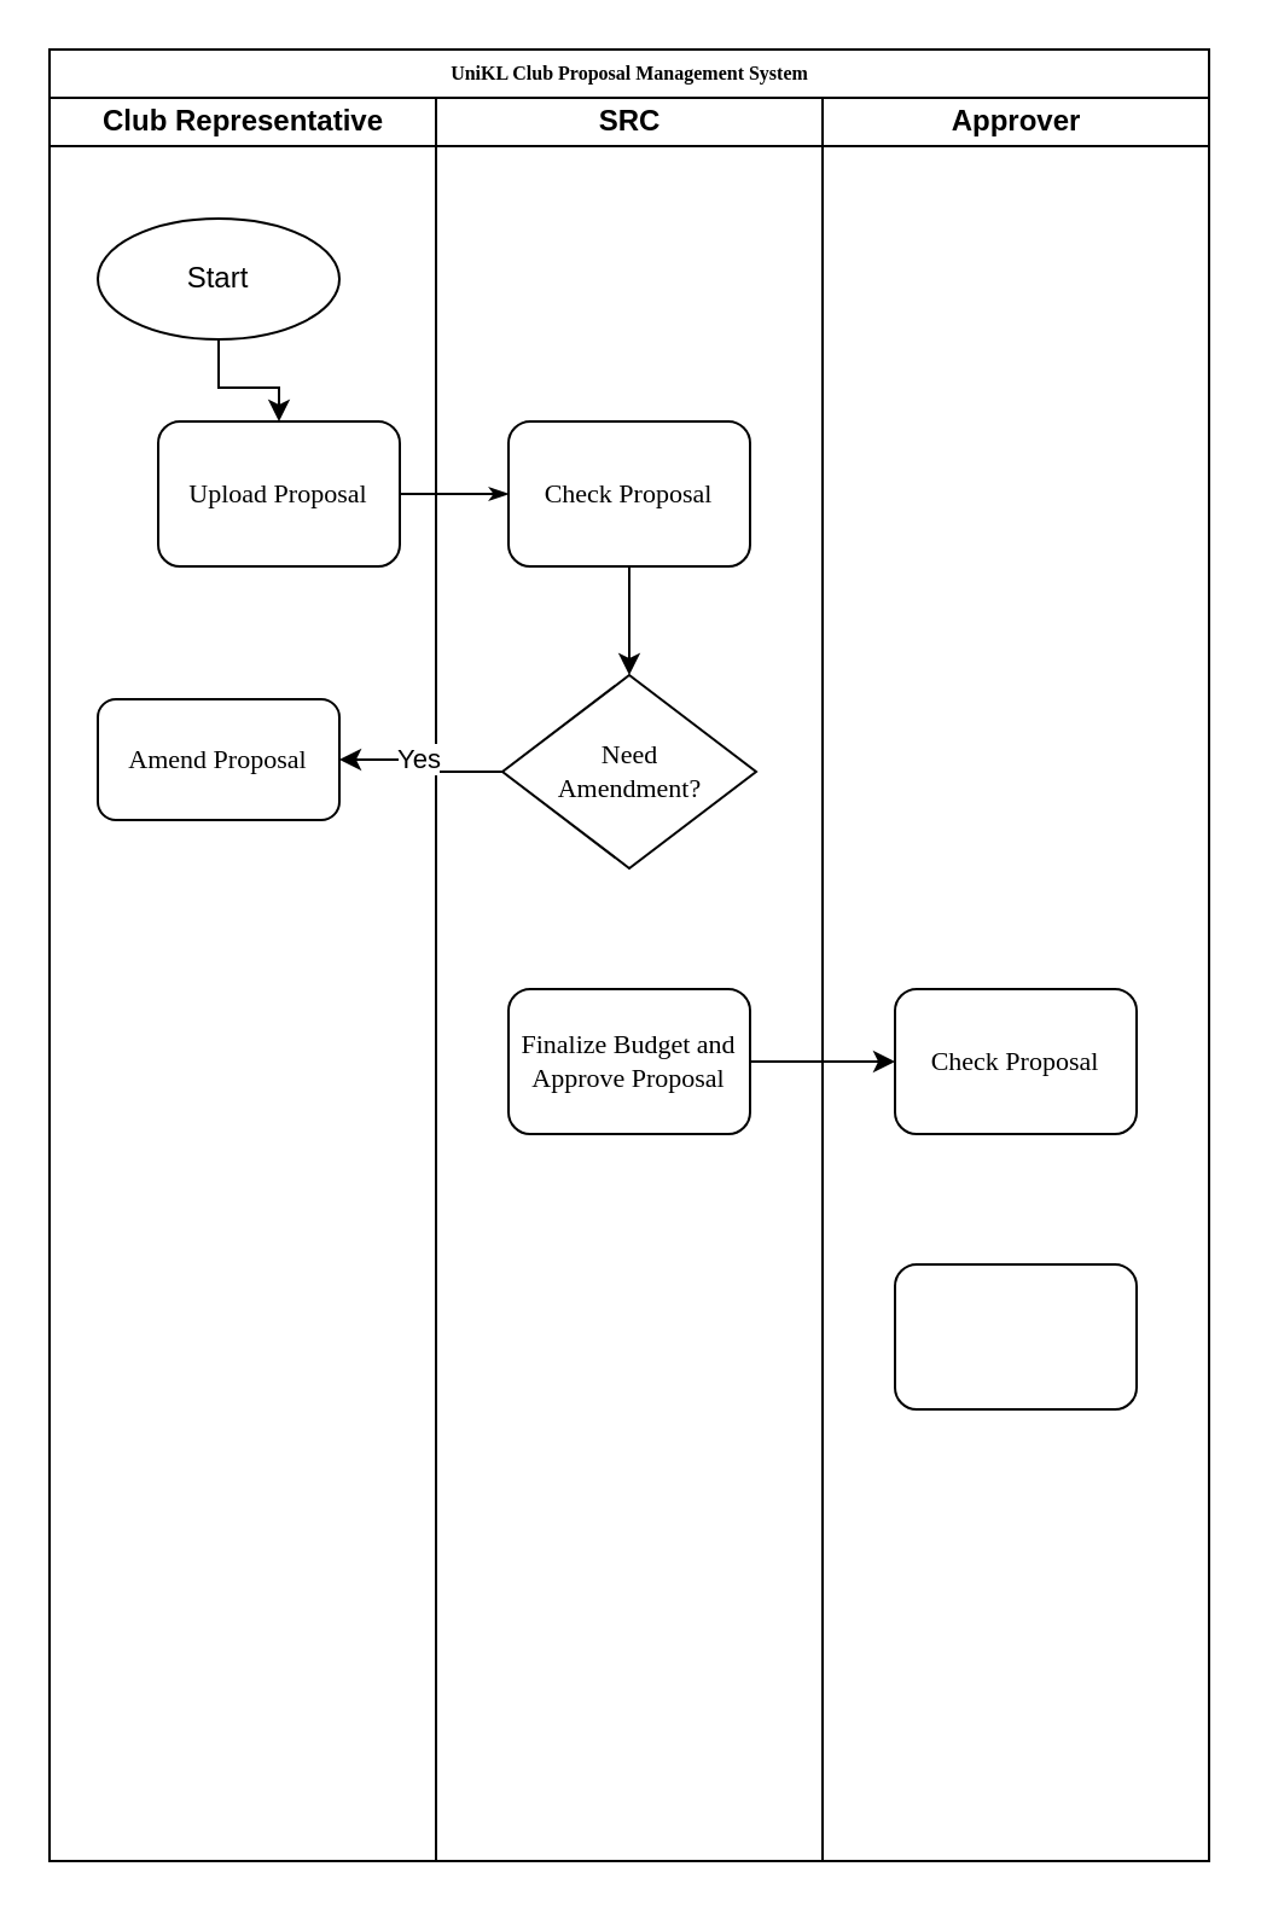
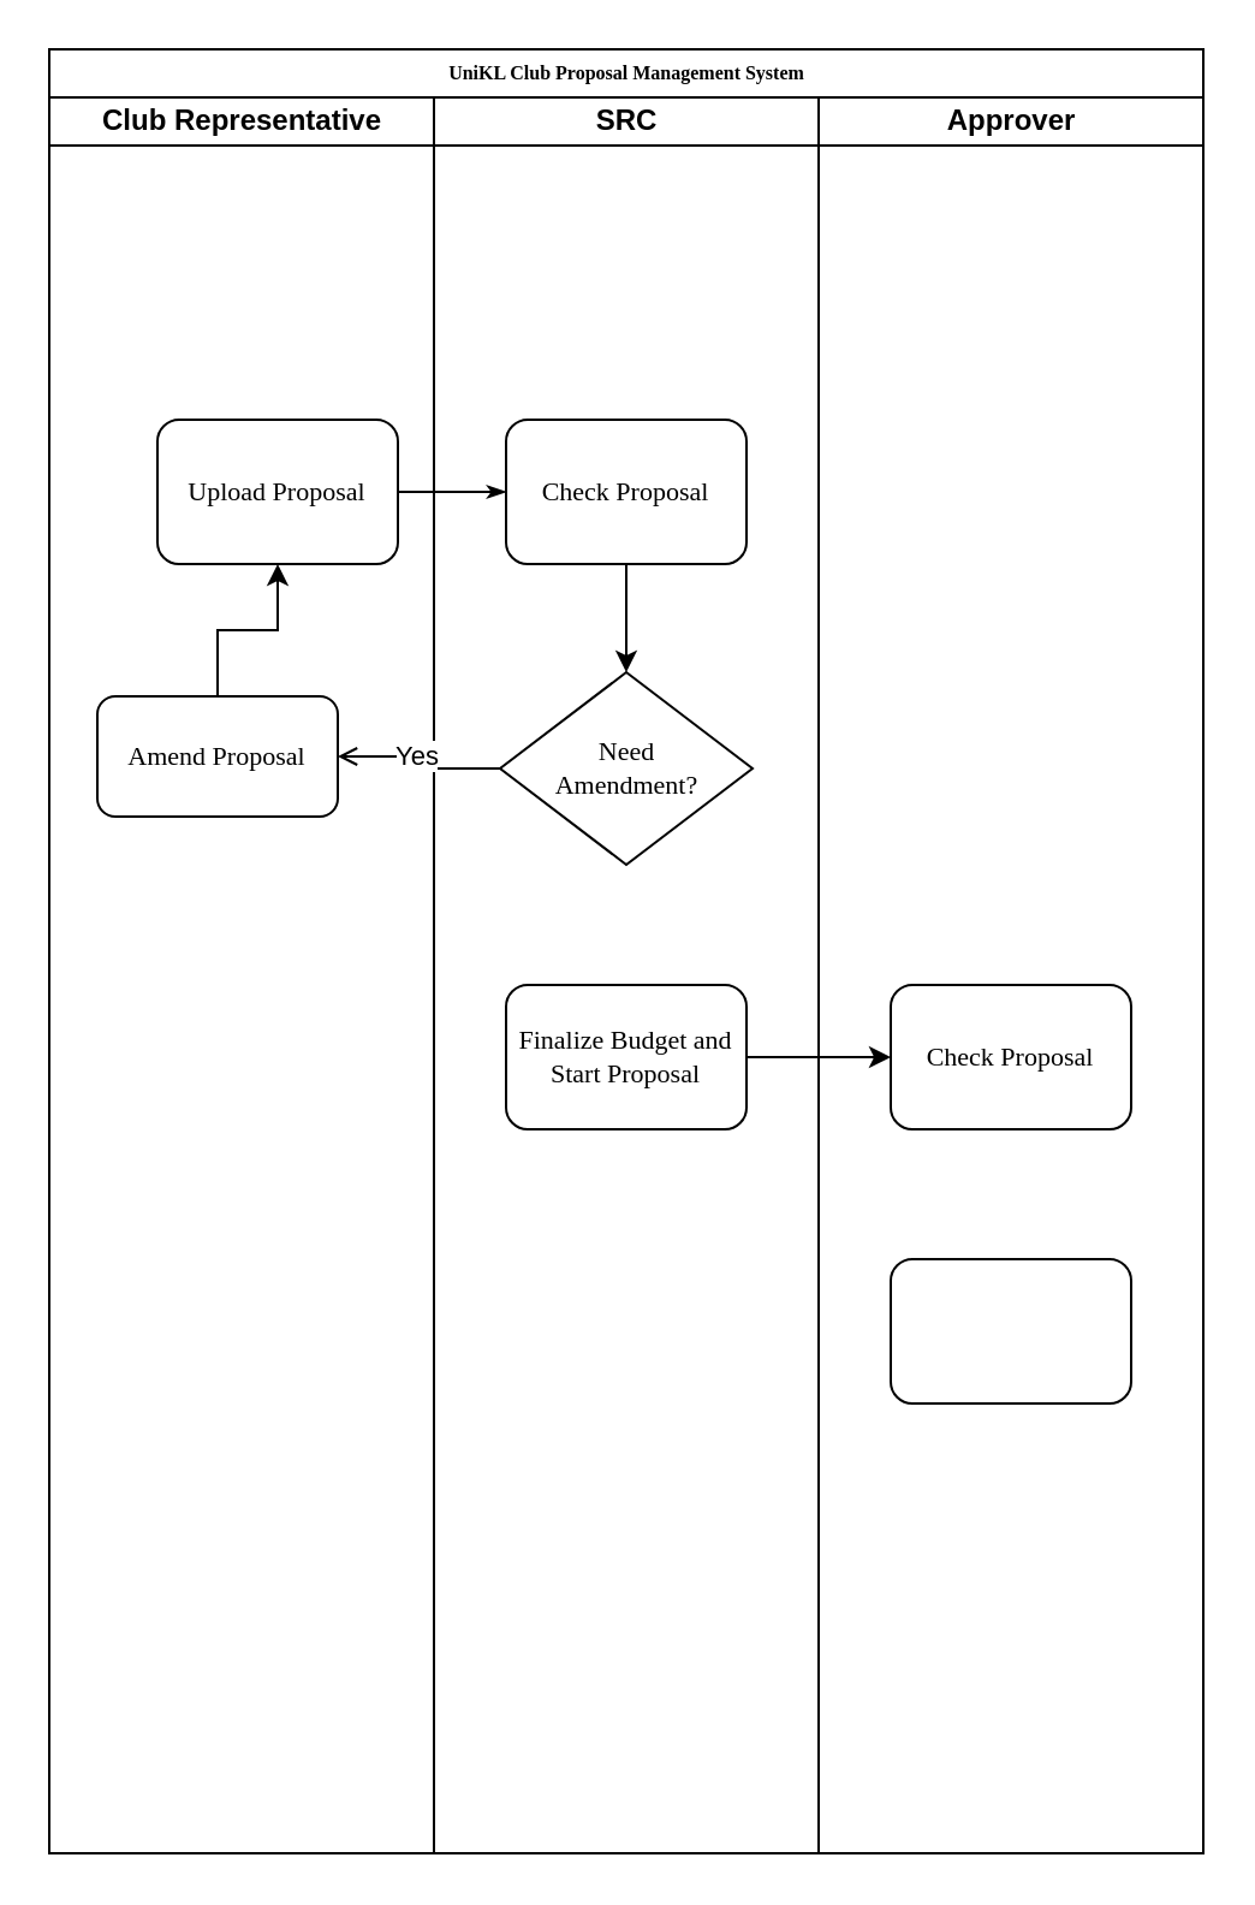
  <mxCell id="0" />
  <mxCell id="1" parent="0" />
  <mxCell id="2" value="UniKL Club Proposal Management System" style="swimlane;html=1;childLayout=stackLayout;startSize=20;rounded=0;shadow=0;labelBackgroundColor=none;strokeWidth=1;fontFamily=Verdana;fontSize=8;align=center;" parent="1" vertex="1"><mxGeometry x="20" y="20" width="480" height="750" as="geometry" /></mxCell>
  <mxCell id="3" value="Club Representative" style="swimlane;html=1;startSize=20;" parent="2" vertex="1"><mxGeometry y="20" width="160" height="730" as="geometry" /></mxCell>
  <mxCell id="4" value="Upload Proposal" style="rounded=1;whiteSpace=wrap;html=1;shadow=0;labelBackgroundColor=none;strokeWidth=1;fontFamily=Verdana;fontSize=11;align=center;fillColor=none;" parent="3" vertex="1"><mxGeometry x="45" y="134" width="100" height="60" as="geometry" /></mxCell>
+ <mxCell id="5" style="edgeStyle=orthogonalEdgeStyle;rounded=0;orthogonalLoop=1;jettySize=auto;html=1;entryX=0.5;entryY=1;entryDx=0;entryDy=0;" edge="1" parent="3" source="6" target="4"><mxGeometry relative="1" as="geometry" /></mxCell>
  <mxCell id="6" value="Amend Proposal" style="rounded=1;whiteSpace=wrap;html=1;shadow=0;labelBackgroundColor=none;strokeWidth=1;fontFamily=Verdana;fontSize=11;align=center;fillColor=none;" parent="3" vertex="1"><mxGeometry x="20" y="249" width="100" height="50" as="geometry" /></mxCell>
- <mxCell id="7" style="edgeStyle=orthogonalEdgeStyle;rounded=0;orthogonalLoop=1;jettySize=auto;html=1;entryX=0.5;entryY=0;entryDx=0;entryDy=0;" edge="1" parent="3" source="8" target="4"><mxGeometry relative="1" as="geometry" /></mxCell>
- <mxCell id="8" value="Start" style="strokeWidth=1;html=1;shape=mxgraph.flowchart.start_1;whiteSpace=wrap;fillColor=none;" vertex="1" parent="3"><mxGeometry x="20" y="50" width="100" height="50" as="geometry" /></mxCell>
  <mxCell id="9" style="edgeStyle=orthogonalEdgeStyle;rounded=1;html=1;labelBackgroundColor=none;startArrow=none;startFill=0;startSize=5;endArrow=classicThin;endFill=1;endSize=5;jettySize=auto;orthogonalLoop=1;strokeWidth=1;fontFamily=Verdana;fontSize=8" parent="2" source="4" target="12" edge="1"><mxGeometry relative="1" as="geometry" /></mxCell>
  <mxCell id="10" value="SRC" style="swimlane;html=1;startSize=20;" parent="2" vertex="1"><mxGeometry x="160" y="20" width="160" height="730" as="geometry" /></mxCell>
  <mxCell id="11" style="edgeStyle=orthogonalEdgeStyle;rounded=0;orthogonalLoop=1;jettySize=auto;html=1;entryX=0.5;entryY=0;entryDx=0;entryDy=0;" edge="1" parent="10" source="12" target="13"><mxGeometry relative="1" as="geometry" /></mxCell>
  <mxCell id="12" value="Check Proposal" style="rounded=1;whiteSpace=wrap;html=1;shadow=0;labelBackgroundColor=none;strokeWidth=1;fontFamily=Verdana;fontSize=11;align=center;fillColor=none;" parent="10" vertex="1"><mxGeometry x="30" y="134" width="100" height="60" as="geometry" /></mxCell>
  <mxCell id="13" value="Need &lt;br style=&quot;font-size: 11px;&quot;&gt;Amendment?" style="rhombus;whiteSpace=wrap;html=1;rounded=0;shadow=0;labelBackgroundColor=none;strokeWidth=1;fontFamily=Verdana;fontSize=11;align=center;fillColor=none;" parent="10" vertex="1"><mxGeometry x="27.5" y="239" width="105" height="80" as="geometry" /></mxCell>
- <mxCell id="14" value="Finalize Budget and Approve Proposal" style="rounded=1;whiteSpace=wrap;html=1;shadow=0;labelBackgroundColor=none;strokeWidth=1;fontFamily=Verdana;fontSize=11;align=center;fillColor=none;" vertex="1" parent="10"><mxGeometry x="30" y="369" width="100" height="60" as="geometry" /></mxCell>
+ <mxCell id="14" value="Finalize Budget and Start Proposal" style="rounded=1;whiteSpace=wrap;html=1;shadow=0;labelBackgroundColor=none;strokeWidth=1;fontFamily=Verdana;fontSize=11;align=center;fillColor=none;" vertex="1" parent="10"><mxGeometry x="30" y="369" width="100" height="60" as="geometry" /></mxCell>
  <mxCell id="15" value="Approver" style="swimlane;html=1;startSize=20;" parent="2" vertex="1"><mxGeometry x="320" y="20" width="160" height="730" as="geometry" /></mxCell>
  <mxCell id="16" value="Check Proposal" style="rounded=1;whiteSpace=wrap;html=1;shadow=0;labelBackgroundColor=none;strokeWidth=1;fontFamily=Verdana;fontSize=11;align=center;fillColor=none;" parent="15" vertex="1"><mxGeometry x="30" y="369" width="100" height="60" as="geometry" /></mxCell>
  <mxCell id="17" value="" style="rounded=1;whiteSpace=wrap;html=1;shadow=0;labelBackgroundColor=none;strokeWidth=1;fontFamily=Verdana;fontSize=8;align=center;fillColor=none;" parent="15" vertex="1"><mxGeometry x="30" y="483" width="100" height="60" as="geometry" /></mxCell>
- <mxCell id="18" style="edgeStyle=orthogonalEdgeStyle;rounded=0;orthogonalLoop=1;jettySize=auto;html=1;entryX=1;entryY=0.5;entryDx=0;entryDy=0;" edge="1" parent="2" source="13" target="6"><mxGeometry relative="1" as="geometry" /></mxCell>
+ <mxCell id="18" style="edgeStyle=orthogonalEdgeStyle;rounded=0;orthogonalLoop=1;jettySize=auto;html=1;entryX=1;entryY=0.5;entryDx=0;entryDy=0;endArrow=open;" edge="1" parent="2" source="13" target="6"><mxGeometry relative="1" as="geometry" /></mxCell>
  <mxCell id="19" value="Yes" style="edgeLabel;html=1;align=center;verticalAlign=middle;resizable=0;points=[];" vertex="1" connectable="0" parent="18"><mxGeometry x="0.109" y="-1" relative="1" as="geometry"><mxPoint as="offset" /></mxGeometry></mxCell>
  <mxCell id="20" style="edgeStyle=orthogonalEdgeStyle;rounded=0;orthogonalLoop=1;jettySize=auto;html=1;entryX=0;entryY=0.5;entryDx=0;entryDy=0;" edge="1" parent="2" source="14" target="16"><mxGeometry relative="1" as="geometry" /></mxCell>
